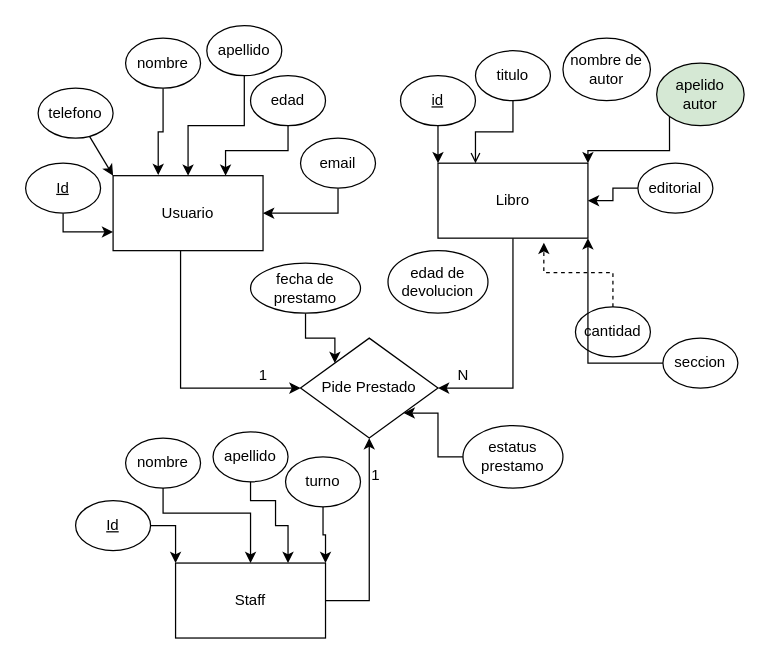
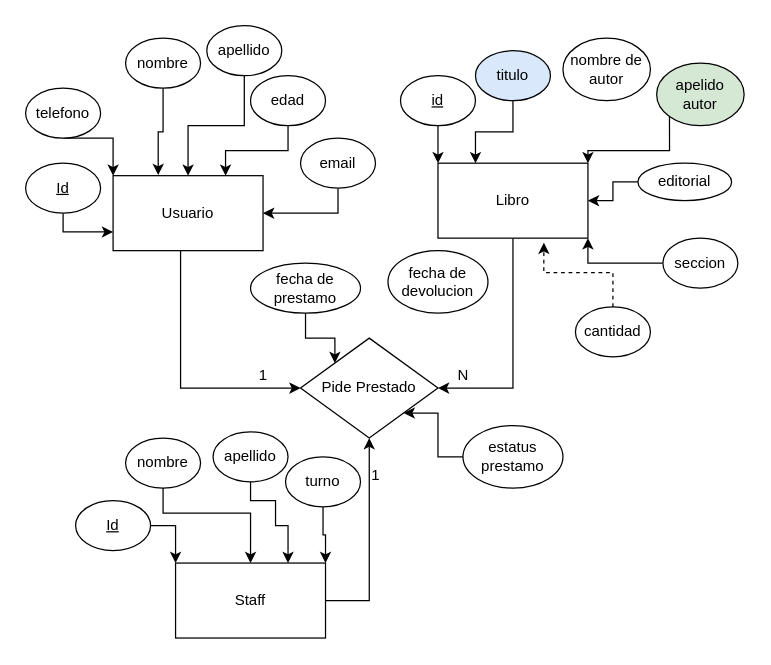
  <mxCell id="0" />
  <mxCell id="1" parent="0" />
  <mxCell id="2" value="" style="edgeStyle=orthogonalEdgeStyle;rounded=0;orthogonalLoop=1;jettySize=auto;html=1;entryX=0;entryY=0.5;entryDx=0;entryDy=0;exitX=0.45;exitY=1;exitDx=0;exitDy=0;exitPerimeter=0;" edge="1" parent="1" source="3" target="20"><mxGeometry relative="1" as="geometry" /></mxCell>
  <mxCell id="3" value="Usuario" style="rounded=0;whiteSpace=wrap;html=1;" vertex="1" parent="1"><mxGeometry x="90" y="140" width="120" height="60" as="geometry" /></mxCell>
  <mxCell id="4" value="" style="edgeStyle=orthogonalEdgeStyle;rounded=0;orthogonalLoop=1;jettySize=auto;html=1;entryX=1;entryY=0.5;entryDx=0;entryDy=0;" edge="1" parent="1" source="5" target="20"><mxGeometry relative="1" as="geometry" /></mxCell>
  <mxCell id="5" value="Libro" style="rounded=0;whiteSpace=wrap;html=1;" vertex="1" parent="1"><mxGeometry x="350" y="130" width="120" height="60" as="geometry" /></mxCell>
  <mxCell id="6" value="Staff" style="rounded=0;whiteSpace=wrap;html=1;" vertex="1" parent="1"><mxGeometry x="140" y="450" width="120" height="60" as="geometry" /></mxCell>
  <mxCell id="7" value="" style="edgeStyle=orthogonalEdgeStyle;rounded=0;orthogonalLoop=1;jettySize=auto;html=1;entryX=0.301;entryY=-0.008;entryDx=0;entryDy=0;entryPerimeter=0;" edge="1" parent="1" source="8" target="3"><mxGeometry relative="1" as="geometry" /></mxCell>
  <mxCell id="8" value="nombre" style="ellipse;whiteSpace=wrap;html=1;" vertex="1" parent="1"><mxGeometry x="100" y="30" width="60" height="40" as="geometry" /></mxCell>
  <mxCell id="9" value="" style="edgeStyle=orthogonalEdgeStyle;rounded=0;orthogonalLoop=1;jettySize=auto;html=1;entryX=0.75;entryY=0;entryDx=0;entryDy=0;" edge="1" parent="1" source="10" target="3"><mxGeometry relative="1" as="geometry" /></mxCell>
  <mxCell id="10" value="edad" style="ellipse;whiteSpace=wrap;html=1;" vertex="1" parent="1"><mxGeometry x="200" y="60" width="60" height="40" as="geometry" /></mxCell>
  <mxCell id="11" value="" style="edgeStyle=orthogonalEdgeStyle;rounded=0;orthogonalLoop=1;jettySize=auto;html=1;entryX=0;entryY=0.75;entryDx=0;entryDy=0;" edge="1" parent="1" source="12" target="3"><mxGeometry relative="1" as="geometry"><mxPoint x="80" y="180" as="targetPoint" /><Array as="points"><mxPoint x="50" y="185" /></Array></mxGeometry></mxCell>
  <mxCell id="12" value="&lt;u&gt;Id&lt;/u&gt;" style="ellipse;whiteSpace=wrap;html=1;" vertex="1" parent="1"><mxGeometry x="20" y="130" width="60" height="40" as="geometry" /></mxCell>
  <mxCell id="13" value="" style="edgeStyle=orthogonalEdgeStyle;rounded=0;orthogonalLoop=1;jettySize=auto;html=1;entryX=0;entryY=0;entryDx=0;entryDy=0;" edge="1" parent="1" source="14" target="5"><mxGeometry relative="1" as="geometry" /></mxCell>
  <mxCell id="14" value="&lt;u&gt;id&lt;/u&gt;" style="ellipse;whiteSpace=wrap;html=1;" vertex="1" parent="1"><mxGeometry x="320" y="60" width="60" height="40" as="geometry" /></mxCell>
- <mxCell id="15" value="" style="edgeStyle=orthogonalEdgeStyle;rounded=0;orthogonalLoop=1;jettySize=auto;html=1;entryX=0.25;entryY=0;entryDx=0;entryDy=0;endArrow=open;" edge="1" parent="1" source="16" target="5"><mxGeometry relative="1" as="geometry" /></mxCell>
- <mxCell id="16" value="titulo" style="ellipse;whiteSpace=wrap;html=1;" vertex="1" parent="1"><mxGeometry x="380" y="40" width="60" height="40" as="geometry" /></mxCell>
+ <mxCell id="15" value="" style="edgeStyle=orthogonalEdgeStyle;rounded=0;orthogonalLoop=1;jettySize=auto;html=1;entryX=0.25;entryY=0;entryDx=0;entryDy=0;" edge="1" parent="1" source="16" target="5"><mxGeometry relative="1" as="geometry" /></mxCell>
+ <mxCell id="16" value="titulo" style="ellipse;whiteSpace=wrap;html=1;fillColor=#dae8fc;" vertex="1" parent="1"><mxGeometry x="380" y="40" width="60" height="40" as="geometry" /></mxCell>
  <mxCell id="17" value="nombre de autor" style="ellipse;whiteSpace=wrap;html=1;" vertex="1" parent="1"><mxGeometry x="450" y="30" width="70" height="50" as="geometry" /></mxCell>
  <mxCell id="18" value="" style="edgeStyle=orthogonalEdgeStyle;rounded=0;orthogonalLoop=1;jettySize=auto;html=1;" edge="1" parent="1" source="19" target="5"><mxGeometry relative="1" as="geometry" /></mxCell>
- <mxCell id="19" value="editorial" style="ellipse;whiteSpace=wrap;html=1;" vertex="1" parent="1"><mxGeometry x="510" y="130" width="60" height="40" as="geometry" /></mxCell>
+ <mxCell id="19" value="editorial" style="ellipse;whiteSpace=wrap;html=1;" vertex="1" parent="1"><mxGeometry x="510" y="130" width="75" height="30" as="geometry" /></mxCell>
  <mxCell id="20" value="Pide Prestado" style="rhombus;whiteSpace=wrap;html=1;" vertex="1" parent="1"><mxGeometry x="240" y="270" width="110" height="80" as="geometry" /></mxCell>
  <mxCell id="21" value="1" style="text;html=1;align=center;verticalAlign=middle;resizable=0;points=[];autosize=1;strokeColor=none;fillColor=none;" vertex="1" parent="1"><mxGeometry x="195" y="285" width="30" height="30" as="geometry" /></mxCell>
  <mxCell id="22" value="N" style="text;html=1;align=center;verticalAlign=middle;resizable=0;points=[];autosize=1;strokeColor=none;fillColor=none;" vertex="1" parent="1"><mxGeometry x="355" y="285" width="30" height="30" as="geometry" /></mxCell>
  <mxCell id="23" value="" style="edgeStyle=orthogonalEdgeStyle;rounded=0;orthogonalLoop=1;jettySize=auto;html=1;entryX=0;entryY=0;entryDx=0;entryDy=0;" edge="1" parent="1" source="24" target="20"><mxGeometry relative="1" as="geometry" /></mxCell>
  <mxCell id="24" value="fecha de prestamo" style="ellipse;whiteSpace=wrap;html=1;" vertex="1" parent="1"><mxGeometry x="200" y="210" width="88" height="40" as="geometry" /></mxCell>
  <mxCell id="25" value="" style="edgeStyle=orthogonalEdgeStyle;rounded=0;orthogonalLoop=1;jettySize=auto;html=1;entryX=0.706;entryY=1.061;entryDx=0;entryDy=0;entryPerimeter=0;dashed=1;" edge="1" parent="1" source="26" target="5"><mxGeometry relative="1" as="geometry" /></mxCell>
  <mxCell id="26" value="cantidad" style="ellipse;whiteSpace=wrap;html=1;" vertex="1" parent="1"><mxGeometry x="460" y="245" width="60" height="40" as="geometry" /></mxCell>
  <mxCell id="27" value="" style="edgeStyle=orthogonalEdgeStyle;rounded=0;orthogonalLoop=1;jettySize=auto;html=1;entryX=1;entryY=0.5;entryDx=0;entryDy=0;exitX=0.5;exitY=1;exitDx=0;exitDy=0;" edge="1" parent="1" source="28" target="3"><mxGeometry relative="1" as="geometry" /></mxCell>
  <mxCell id="28" value="email" style="ellipse;whiteSpace=wrap;html=1;" vertex="1" parent="1"><mxGeometry x="240" y="110" width="60" height="40" as="geometry" /></mxCell>
- <mxCell id="29" value="edad de devolucion" style="ellipse;whiteSpace=wrap;html=1;" vertex="1" parent="1"><mxGeometry x="310" y="200" width="80" height="50" as="geometry" /></mxCell>
+ <mxCell id="29" value="fecha de devolucion" style="ellipse;whiteSpace=wrap;html=1;" vertex="1" parent="1"><mxGeometry x="310" y="200" width="80" height="50" as="geometry" /></mxCell>
  <mxCell id="30" value="" style="edgeStyle=orthogonalEdgeStyle;rounded=0;orthogonalLoop=1;jettySize=auto;html=1;entryX=1;entryY=1;entryDx=0;entryDy=0;" edge="1" parent="1" source="31" target="20"><mxGeometry relative="1" as="geometry" /></mxCell>
  <mxCell id="31" value="estatus prestamo" style="ellipse;whiteSpace=wrap;html=1;" vertex="1" parent="1"><mxGeometry x="370" y="340" width="80" height="50" as="geometry" /></mxCell>
  <mxCell id="32" value="" style="edgeStyle=orthogonalEdgeStyle;rounded=0;orthogonalLoop=1;jettySize=auto;html=1;entryX=0;entryY=0;entryDx=0;entryDy=0;" edge="1" parent="1" source="33" target="6"><mxGeometry relative="1" as="geometry" /></mxCell>
  <mxCell id="33" value="&lt;u&gt;Id&lt;/u&gt;" style="ellipse;whiteSpace=wrap;html=1;" vertex="1" parent="1"><mxGeometry x="60" y="400" width="60" height="40" as="geometry" /></mxCell>
  <mxCell id="34" value="" style="edgeStyle=orthogonalEdgeStyle;rounded=0;orthogonalLoop=1;jettySize=auto;html=1;" edge="1" parent="1" source="35" target="6"><mxGeometry relative="1" as="geometry"><Array as="points"><mxPoint x="130" y="410" /><mxPoint x="200" y="410" /></Array></mxGeometry></mxCell>
  <mxCell id="35" value="nombre" style="ellipse;whiteSpace=wrap;html=1;" vertex="1" parent="1"><mxGeometry x="100" y="350" width="60" height="40" as="geometry" /></mxCell>
  <mxCell id="36" value="" style="edgeStyle=orthogonalEdgeStyle;rounded=0;orthogonalLoop=1;jettySize=auto;html=1;entryX=1;entryY=0;entryDx=0;entryDy=0;" edge="1" parent="1" source="37" target="6"><mxGeometry relative="1" as="geometry" /></mxCell>
  <mxCell id="37" value="turno" style="ellipse;whiteSpace=wrap;html=1;" vertex="1" parent="1"><mxGeometry x="228" y="365" width="60" height="40" as="geometry" /></mxCell>
  <mxCell id="38" value="" style="endArrow=classic;html=1;rounded=0;exitX=1;exitY=0.5;exitDx=0;exitDy=0;entryX=0.5;entryY=1;entryDx=0;entryDy=0;edgeStyle=orthogonalEdgeStyle;" edge="1" parent="1" source="6" target="20"><mxGeometry width="50" height="50" relative="1" as="geometry"><mxPoint x="390" y="570" as="sourcePoint" /><mxPoint x="440" y="520" as="targetPoint" /></mxGeometry></mxCell>
  <mxCell id="39" value="1" style="text;html=1;align=center;verticalAlign=middle;resizable=0;points=[];autosize=1;strokeColor=none;fillColor=none;" vertex="1" parent="1"><mxGeometry x="285" y="365" width="30" height="30" as="geometry" /></mxCell>
  <mxCell id="40" value="" style="edgeStyle=orthogonalEdgeStyle;rounded=0;orthogonalLoop=1;jettySize=auto;html=1;entryX=1;entryY=1;entryDx=0;entryDy=0;" edge="1" parent="1" source="41" target="5"><mxGeometry relative="1" as="geometry" /></mxCell>
- <mxCell id="41" value="seccion" style="ellipse;whiteSpace=wrap;html=1;" vertex="1" parent="1"><mxGeometry x="530" y="270" width="60" height="40" as="geometry" /></mxCell>
+ <mxCell id="41" value="seccion" style="ellipse;whiteSpace=wrap;html=1;" vertex="1" parent="1"><mxGeometry x="530" y="190" width="60" height="40" as="geometry" /></mxCell>
  <mxCell id="42" value="" style="edgeStyle=orthogonalEdgeStyle;rounded=0;orthogonalLoop=1;jettySize=auto;html=1;" edge="1" parent="1" source="43" target="3"><mxGeometry relative="1" as="geometry" /></mxCell>
  <mxCell id="43" value="apellido" style="ellipse;whiteSpace=wrap;html=1;" vertex="1" parent="1"><mxGeometry x="165" y="20" width="60" height="40" as="geometry" /></mxCell>
  <mxCell id="44" value="" style="edgeStyle=orthogonalEdgeStyle;rounded=0;orthogonalLoop=1;jettySize=auto;html=1;entryX=0;entryY=0;entryDx=0;entryDy=0;" edge="1" parent="1" source="45" target="3"><mxGeometry relative="1" as="geometry"><Array as="points"><mxPoint x="90" y="110" /><mxPoint x="90" y="110" /></Array></mxGeometry></mxCell>
- <mxCell id="45" value="telefono" style="ellipse;whiteSpace=wrap;html=1;" vertex="1" parent="1"><mxGeometry x="30" y="70" width="60" height="40" as="geometry" /></mxCell>
+ <mxCell id="45" value="telefono" style="ellipse;whiteSpace=wrap;html=1;" vertex="1" parent="1"><mxGeometry x="20" y="70" width="60" height="40" as="geometry" /></mxCell>
  <mxCell id="46" value="apelido autor" style="ellipse;whiteSpace=wrap;html=1;fillColor=#d5e8d4;" vertex="1" parent="1"><mxGeometry x="525" y="50" width="70" height="50" as="geometry" /></mxCell>
  <mxCell id="47" value="" style="edgeStyle=orthogonalEdgeStyle;rounded=0;orthogonalLoop=1;jettySize=auto;html=1;entryX=1;entryY=0;entryDx=0;entryDy=0;exitX=0;exitY=1;exitDx=0;exitDy=0;" edge="1" parent="1" source="46" target="5"><mxGeometry relative="1" as="geometry"><mxPoint x="495" y="90" as="sourcePoint" /><mxPoint x="450" y="140" as="targetPoint" /><Array as="points"><mxPoint x="535" y="120" /><mxPoint x="470" y="120" /></Array></mxGeometry></mxCell>
  <mxCell id="48" value="apellido" style="ellipse;whiteSpace=wrap;html=1;" vertex="1" parent="1"><mxGeometry x="170" y="345" width="60" height="40" as="geometry" /></mxCell>
  <mxCell id="49" value="" style="edgeStyle=orthogonalEdgeStyle;rounded=0;orthogonalLoop=1;jettySize=auto;html=1;exitX=0.5;exitY=1;exitDx=0;exitDy=0;entryX=0.75;entryY=0;entryDx=0;entryDy=0;" edge="1" parent="1" source="48" target="6"><mxGeometry relative="1" as="geometry"><mxPoint x="140" y="400" as="sourcePoint" /><mxPoint x="210" y="460" as="targetPoint" /><Array as="points"><mxPoint x="200" y="400" /><mxPoint x="220" y="400" /><mxPoint x="220" y="420" /><mxPoint x="230" y="420" /></Array></mxGeometry></mxCell>
